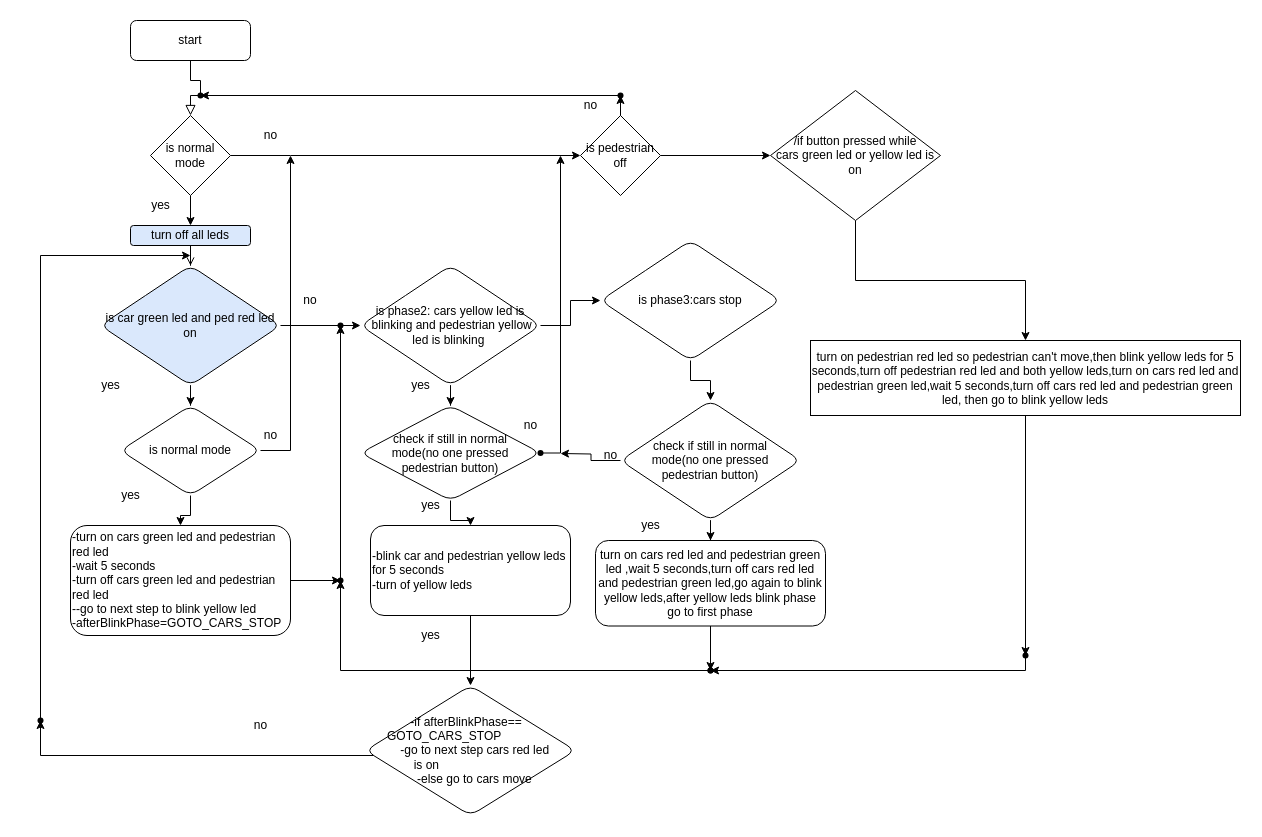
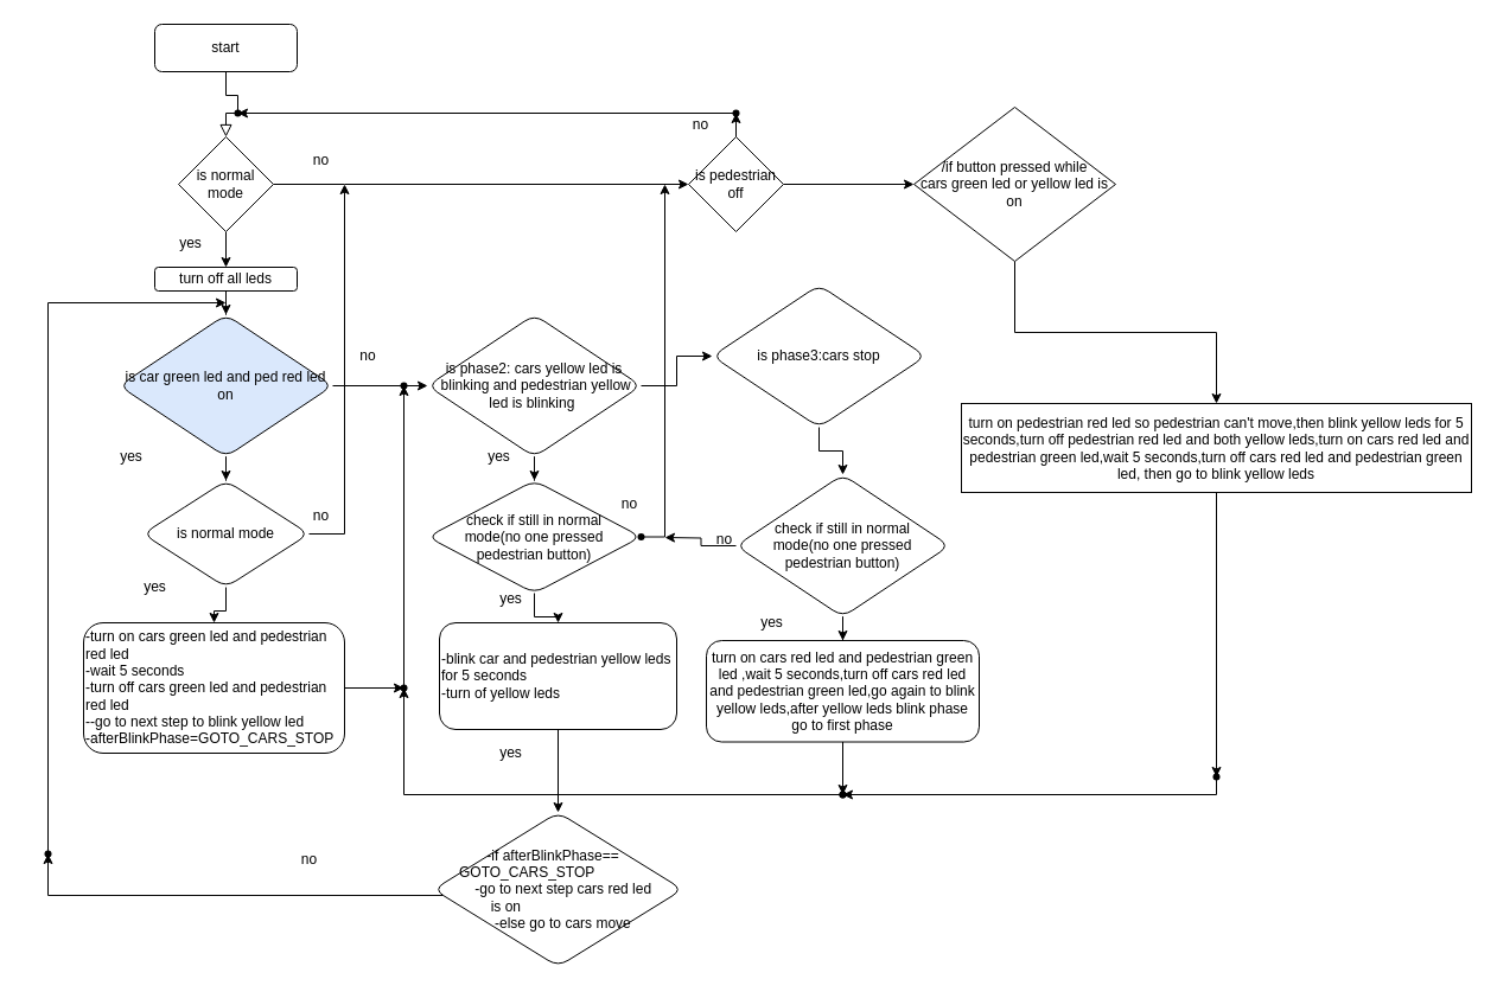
  <mxCell id="0" />
  <mxCell id="1" parent="0" />
  <mxCell id="2" value="" style="rounded=0;html=1;jettySize=auto;orthogonalLoop=1;fontSize=11;endArrow=block;endFill=0;endSize=8;strokeWidth=1;shadow=0;labelBackgroundColor=none;edgeStyle=orthogonalEdgeStyle;entryX=0.5;entryY=0;entryDx=0;entryDy=0;startArrow=none;" parent="1" source="60" edge="1"><mxGeometry relative="1" as="geometry"><mxPoint x="190" y="115" as="targetPoint" /><Array as="points" /></mxGeometry></mxCell>
  <mxCell id="3" value="start" style="rounded=1;whiteSpace=wrap;html=1;fontSize=12;glass=0;strokeWidth=1;shadow=0;" parent="1" vertex="1"><mxGeometry x="130" y="20" width="120" height="40" as="geometry" /></mxCell>
  <mxCell id="4" value="" style="edgeStyle=orthogonalEdgeStyle;rounded=0;orthogonalLoop=1;jettySize=auto;html=1;" edge="1" parent="1" source="6" target="8"><mxGeometry relative="1" as="geometry" /></mxCell>
  <mxCell id="5" value="" style="edgeStyle=orthogonalEdgeStyle;rounded=0;orthogonalLoop=1;jettySize=auto;html=1;" edge="1" parent="1" source="6" target="40"><mxGeometry relative="1" as="geometry"><Array as="points"><mxPoint x="290" y="155" /><mxPoint x="290" y="155" /></Array></mxGeometry></mxCell>
  <mxCell id="6" value="is normal mode" style="rhombus;whiteSpace=wrap;html=1;" vertex="1" parent="1"><mxGeometry x="150" y="115" width="80" height="80" as="geometry" /></mxCell>
- <mxCell id="7" value="" style="edgeStyle=orthogonalEdgeStyle;rounded=0;orthogonalLoop=1;jettySize=auto;html=1;endArrow=open;" edge="1" parent="1" source="8" target="11"><mxGeometry relative="1" as="geometry" /></mxCell>
- <mxCell id="8" value="turn off all leds" style="rounded=1;whiteSpace=wrap;html=1;fillColor=#dae8fc;" vertex="1" parent="1"><mxGeometry x="130" y="225" width="120" height="20" as="geometry" /></mxCell>
+ <mxCell id="7" value="" style="edgeStyle=orthogonalEdgeStyle;rounded=0;orthogonalLoop=1;jettySize=auto;html=1;" edge="1" parent="1" source="8" target="11"><mxGeometry relative="1" as="geometry" /></mxCell>
+ <mxCell id="8" value="turn off all leds" style="rounded=1;whiteSpace=wrap;html=1;" vertex="1" parent="1"><mxGeometry x="130" y="225" width="120" height="20" as="geometry" /></mxCell>
  <mxCell id="9" value="" style="edgeStyle=orthogonalEdgeStyle;rounded=0;orthogonalLoop=1;jettySize=auto;html=1;" edge="1" parent="1" source="11" target="14"><mxGeometry relative="1" as="geometry" /></mxCell>
  <mxCell id="10" value="" style="edgeStyle=orthogonalEdgeStyle;rounded=0;orthogonalLoop=1;jettySize=auto;html=1;" edge="1" parent="1" source="11" target="19"><mxGeometry relative="1" as="geometry" /></mxCell>
  <mxCell id="11" value="is car green led and ped red led on" style="rhombus;whiteSpace=wrap;html=1;rounded=1;fillColor=#dae8fc;" vertex="1" parent="1"><mxGeometry x="100" y="265" width="180" height="120" as="geometry" /></mxCell>
  <mxCell id="12" value="" style="edgeStyle=orthogonalEdgeStyle;rounded=0;orthogonalLoop=1;jettySize=auto;html=1;" edge="1" parent="1" source="14" target="16"><mxGeometry relative="1" as="geometry" /></mxCell>
  <mxCell id="13" value="" style="edgeStyle=orthogonalEdgeStyle;rounded=0;orthogonalLoop=1;jettySize=auto;html=1;" edge="1" parent="1" source="14"><mxGeometry relative="1" as="geometry"><mxPoint x="290" y="155" as="targetPoint" /><Array as="points"><mxPoint x="290" y="450" /><mxPoint x="290" y="155" /></Array></mxGeometry></mxCell>
  <mxCell id="14" value="is normal mode" style="rhombus;whiteSpace=wrap;html=1;rounded=1;" vertex="1" parent="1"><mxGeometry x="120" y="405" width="140" height="90" as="geometry" /></mxCell>
  <mxCell id="15" value="" style="edgeStyle=orthogonalEdgeStyle;rounded=0;orthogonalLoop=1;jettySize=auto;html=1;" edge="1" parent="1" source="16" target="21"><mxGeometry relative="1" as="geometry" /></mxCell>
  <mxCell id="16" value="-turn on cars green led and pedestrian red led&lt;br&gt;-wait 5 seconds&lt;br&gt;-turn off cars green led and pedestrian red led&lt;br&gt;--go to next step to blink yellow led&lt;br&gt;-afterBlinkPhase=GOTO_CARS_STOP" style="whiteSpace=wrap;html=1;rounded=1;align=left;" vertex="1" parent="1"><mxGeometry x="70" y="525" width="220" height="110" as="geometry" /></mxCell>
  <mxCell id="17" value="" style="edgeStyle=orthogonalEdgeStyle;rounded=0;orthogonalLoop=1;jettySize=auto;html=1;" edge="1" parent="1" source="19" target="24"><mxGeometry relative="1" as="geometry" /></mxCell>
  <mxCell id="18" value="" style="edgeStyle=orthogonalEdgeStyle;rounded=0;orthogonalLoop=1;jettySize=auto;html=1;" edge="1" parent="1" source="19" target="44"><mxGeometry relative="1" as="geometry" /></mxCell>
  <mxCell id="19" value="is phase2: cars yellow led is&lt;br&gt;&amp;nbsp;blinking and pedestrian yellow led is blinking&amp;nbsp;" style="rhombus;whiteSpace=wrap;html=1;rounded=1;" vertex="1" parent="1"><mxGeometry x="360" y="265" width="180" height="120" as="geometry" /></mxCell>
  <mxCell id="20" value="" style="edgeStyle=orthogonalEdgeStyle;rounded=0;orthogonalLoop=1;jettySize=auto;html=1;" edge="1" parent="1" source="21" target="22"><mxGeometry relative="1" as="geometry" /></mxCell>
  <mxCell id="21" value="" style="shape=waypoint;sketch=0;size=6;pointerEvents=1;points=[];fillColor=default;resizable=0;rotatable=0;perimeter=centerPerimeter;snapToPoint=1;align=left;rounded=1;" vertex="1" parent="1"><mxGeometry x="320" y="560" width="40" height="40" as="geometry" /></mxCell>
  <mxCell id="22" value="" style="shape=waypoint;sketch=0;size=6;pointerEvents=1;points=[];fillColor=default;resizable=0;rotatable=0;perimeter=centerPerimeter;snapToPoint=1;align=left;rounded=1;" vertex="1" parent="1"><mxGeometry x="320" y="305" width="40" height="40" as="geometry" /></mxCell>
  <mxCell id="23" value="" style="edgeStyle=orthogonalEdgeStyle;rounded=0;orthogonalLoop=1;jettySize=auto;html=1;" edge="1" parent="1" source="24" target="26"><mxGeometry relative="1" as="geometry" /></mxCell>
  <mxCell id="24" value="check if still in normal &lt;br&gt;mode(no one pressed &lt;br&gt;pedestrian button)" style="rhombus;whiteSpace=wrap;html=1;rounded=1;" vertex="1" parent="1"><mxGeometry x="360" y="405" width="180" height="95" as="geometry" /></mxCell>
  <mxCell id="25" value="" style="edgeStyle=orthogonalEdgeStyle;rounded=0;orthogonalLoop=1;jettySize=auto;html=1;" edge="1" parent="1" source="26" target="28"><mxGeometry relative="1" as="geometry" /></mxCell>
  <mxCell id="26" value="-blink car and pedestrian yellow leds for 5 seconds&lt;br&gt;-turn of yellow leds&lt;br&gt;" style="whiteSpace=wrap;html=1;rounded=1;align=left;" vertex="1" parent="1"><mxGeometry x="370" y="525" width="200" height="90" as="geometry" /></mxCell>
  <mxCell id="27" value="" style="edgeStyle=orthogonalEdgeStyle;rounded=0;orthogonalLoop=1;jettySize=auto;html=1;" edge="1" parent="1" source="28" target="30"><mxGeometry relative="1" as="geometry"><mxPoint x="90" y="745" as="targetPoint" /><Array as="points"><mxPoint x="40" y="755" /></Array></mxGeometry></mxCell>
  <mxCell id="28" value="&amp;nbsp; &amp;nbsp; &amp;nbsp; &amp;nbsp; &amp;nbsp; &amp;nbsp; &amp;nbsp;-if&amp;nbsp;afterBlinkPhase==&lt;br&gt;&amp;nbsp; &amp;nbsp; &amp;nbsp; GOTO_CARS_STOP&lt;br&gt;&amp;nbsp; &amp;nbsp; &amp;nbsp; &amp;nbsp; &amp;nbsp; -go to next step cars red led &lt;br&gt;&amp;nbsp; &amp;nbsp; &amp;nbsp; &amp;nbsp; &amp;nbsp; &amp;nbsp; &amp;nbsp; is on&lt;br&gt;&amp;nbsp; &amp;nbsp; &amp;nbsp; &amp;nbsp; &amp;nbsp; &amp;nbsp; &amp;nbsp; &amp;nbsp;-else go to cars move" style="rhombus;whiteSpace=wrap;html=1;align=left;rounded=1;" vertex="1" parent="1"><mxGeometry x="365" y="685" width="210" height="130" as="geometry" /></mxCell>
  <mxCell id="29" value="" style="edgeStyle=orthogonalEdgeStyle;rounded=0;orthogonalLoop=1;jettySize=auto;html=1;" edge="1" parent="1" source="30"><mxGeometry relative="1" as="geometry"><mxPoint x="190" y="255" as="targetPoint" /><Array as="points"><mxPoint x="40" y="255" /></Array></mxGeometry></mxCell>
  <mxCell id="30" value="" style="shape=waypoint;sketch=0;size=6;pointerEvents=1;points=[];fillColor=default;resizable=0;rotatable=0;perimeter=centerPerimeter;snapToPoint=1;align=left;rounded=1;" vertex="1" parent="1"><mxGeometry x="20" y="700" width="40" height="40" as="geometry" /></mxCell>
  <mxCell id="31" value="yes" style="text;html=1;align=center;verticalAlign=middle;resizable=0;points=[];autosize=1;strokeColor=none;fillColor=none;" vertex="1" parent="1"><mxGeometry x="90" y="370" width="40" height="30" as="geometry" /></mxCell>
  <mxCell id="32" value="no" style="text;html=1;strokeColor=none;fillColor=none;align=center;verticalAlign=middle;whiteSpace=wrap;rounded=0;" vertex="1" parent="1"><mxGeometry x="280" y="285" width="60" height="30" as="geometry" /></mxCell>
  <mxCell id="33" value="yes" style="text;html=1;align=center;verticalAlign=middle;resizable=0;points=[];autosize=1;strokeColor=none;fillColor=none;" vertex="1" parent="1"><mxGeometry x="110" y="480" width="40" height="30" as="geometry" /></mxCell>
  <mxCell id="34" value="yes" style="text;html=1;align=center;verticalAlign=middle;resizable=0;points=[];autosize=1;strokeColor=none;fillColor=none;" vertex="1" parent="1"><mxGeometry x="400" y="370" width="40" height="30" as="geometry" /></mxCell>
  <mxCell id="35" value="yes" style="text;html=1;align=center;verticalAlign=middle;resizable=0;points=[];autosize=1;strokeColor=none;fillColor=none;" vertex="1" parent="1"><mxGeometry x="410" y="490" width="40" height="30" as="geometry" /></mxCell>
  <mxCell id="36" value="yes" style="text;html=1;align=center;verticalAlign=middle;resizable=0;points=[];autosize=1;strokeColor=none;fillColor=none;" vertex="1" parent="1"><mxGeometry x="410" y="620" width="40" height="30" as="geometry" /></mxCell>
  <mxCell id="37" value="no" style="text;html=1;align=center;verticalAlign=middle;resizable=0;points=[];autosize=1;strokeColor=none;fillColor=none;" vertex="1" parent="1"><mxGeometry x="240" y="710" width="40" height="30" as="geometry" /></mxCell>
  <mxCell id="38" value="" style="edgeStyle=orthogonalEdgeStyle;rounded=0;orthogonalLoop=1;jettySize=auto;html=1;" edge="1" parent="1" source="40" target="59"><mxGeometry relative="1" as="geometry" /></mxCell>
  <mxCell id="39" value="" style="edgeStyle=orthogonalEdgeStyle;rounded=0;orthogonalLoop=1;jettySize=auto;html=1;" edge="1" parent="1" source="40" target="64"><mxGeometry relative="1" as="geometry" /></mxCell>
  <mxCell id="40" value="is pedestrian off" style="rhombus;whiteSpace=wrap;html=1;" vertex="1" parent="1"><mxGeometry x="580" y="115" width="80" height="80" as="geometry" /></mxCell>
  <mxCell id="41" value="yes" style="text;html=1;align=center;verticalAlign=middle;resizable=0;points=[];autosize=1;strokeColor=none;fillColor=none;" vertex="1" parent="1"><mxGeometry x="140" y="190" width="40" height="30" as="geometry" /></mxCell>
  <mxCell id="42" value="no" style="text;html=1;align=center;verticalAlign=middle;resizable=0;points=[];autosize=1;strokeColor=none;fillColor=none;" vertex="1" parent="1"><mxGeometry x="250" y="120" width="40" height="30" as="geometry" /></mxCell>
  <mxCell id="43" value="" style="edgeStyle=orthogonalEdgeStyle;rounded=0;orthogonalLoop=1;jettySize=auto;html=1;" edge="1" parent="1" source="44" target="51"><mxGeometry relative="1" as="geometry" /></mxCell>
  <mxCell id="44" value="is phase3:cars stop" style="rhombus;whiteSpace=wrap;html=1;rounded=1;" vertex="1" parent="1"><mxGeometry x="600" y="240" width="180" height="120" as="geometry" /></mxCell>
  <mxCell id="45" value="no" style="text;html=1;align=center;verticalAlign=middle;resizable=0;points=[];autosize=1;strokeColor=none;fillColor=none;" vertex="1" parent="1"><mxGeometry x="250" y="420" width="40" height="30" as="geometry" /></mxCell>
  <mxCell id="46" value="" style="edgeStyle=orthogonalEdgeStyle;rounded=0;orthogonalLoop=1;jettySize=auto;html=1;" edge="1" parent="1" source="47"><mxGeometry relative="1" as="geometry"><mxPoint x="560" y="155" as="targetPoint" /><Array as="points"><mxPoint x="560" y="453" /><mxPoint x="560" y="155" /></Array></mxGeometry></mxCell>
  <mxCell id="47" value="" style="shape=waypoint;sketch=0;size=6;pointerEvents=1;points=[];fillColor=default;resizable=0;rotatable=0;perimeter=centerPerimeter;snapToPoint=1;rounded=1;" vertex="1" parent="1"><mxGeometry x="520" y="432.5" width="40" height="40" as="geometry" /></mxCell>
  <mxCell id="48" value="no" style="text;html=1;align=center;verticalAlign=middle;resizable=0;points=[];autosize=1;strokeColor=none;fillColor=none;" vertex="1" parent="1"><mxGeometry x="510" y="410" width="40" height="30" as="geometry" /></mxCell>
  <mxCell id="49" value="" style="edgeStyle=orthogonalEdgeStyle;rounded=0;orthogonalLoop=1;jettySize=auto;html=1;" edge="1" parent="1" source="51" target="53"><mxGeometry relative="1" as="geometry" /></mxCell>
  <mxCell id="50" value="" style="edgeStyle=orthogonalEdgeStyle;rounded=0;orthogonalLoop=1;jettySize=auto;html=1;" edge="1" parent="1" source="51"><mxGeometry relative="1" as="geometry"><mxPoint x="560" y="453" as="targetPoint" /></mxGeometry></mxCell>
  <mxCell id="51" value="check if still in normal&lt;br&gt;mode(no one pressed&lt;br&gt;pedestrian button)" style="rhombus;whiteSpace=wrap;html=1;rounded=1;" vertex="1" parent="1"><mxGeometry x="620" y="400" width="180" height="120" as="geometry" /></mxCell>
  <mxCell id="52" value="" style="edgeStyle=orthogonalEdgeStyle;rounded=0;orthogonalLoop=1;jettySize=auto;html=1;" edge="1" parent="1" source="53" target="56"><mxGeometry relative="1" as="geometry" /></mxCell>
  <mxCell id="53" value="turn on cars red led and pedestrian green led ,wait 5 seconds,turn off cars red led and pedestrian green led,go again to blink yellow leds,after yellow leds blink phase go to first phase" style="whiteSpace=wrap;html=1;rounded=1;" vertex="1" parent="1"><mxGeometry x="595" y="540" width="230" height="85.5" as="geometry" /></mxCell>
  <mxCell id="54" value="yes&lt;br&gt;" style="text;html=1;align=center;verticalAlign=middle;resizable=0;points=[];autosize=1;strokeColor=none;fillColor=none;" vertex="1" parent="1"><mxGeometry x="630" y="510" width="40" height="30" as="geometry" /></mxCell>
  <mxCell id="55" value="" style="edgeStyle=orthogonalEdgeStyle;rounded=0;orthogonalLoop=1;jettySize=auto;html=1;" edge="1" parent="1" source="56" target="21"><mxGeometry relative="1" as="geometry" /></mxCell>
  <mxCell id="56" value="" style="shape=waypoint;sketch=0;size=6;pointerEvents=1;points=[];fillColor=default;resizable=0;rotatable=0;perimeter=centerPerimeter;snapToPoint=1;rounded=1;" vertex="1" parent="1"><mxGeometry x="690" y="650" width="40" height="40" as="geometry" /></mxCell>
  <mxCell id="57" value="no" style="text;html=1;align=center;verticalAlign=middle;resizable=0;points=[];autosize=1;strokeColor=none;fillColor=none;" vertex="1" parent="1"><mxGeometry x="590" y="440" width="40" height="30" as="geometry" /></mxCell>
  <mxCell id="58" value="" style="edgeStyle=orthogonalEdgeStyle;rounded=0;orthogonalLoop=1;jettySize=auto;html=1;" edge="1" parent="1" source="59" target="60"><mxGeometry relative="1" as="geometry"><Array as="points"><mxPoint x="620" y="95" /></Array></mxGeometry></mxCell>
  <mxCell id="59" value="" style="shape=waypoint;sketch=0;size=6;pointerEvents=1;points=[];fillColor=default;resizable=0;rotatable=0;perimeter=centerPerimeter;snapToPoint=1;" vertex="1" parent="1"><mxGeometry x="600" y="75" width="40" height="40" as="geometry" /></mxCell>
  <mxCell id="60" value="" style="shape=waypoint;sketch=0;size=6;pointerEvents=1;points=[];fillColor=default;resizable=0;rotatable=0;perimeter=centerPerimeter;snapToPoint=1;" vertex="1" parent="1"><mxGeometry x="180" y="75" width="40" height="40" as="geometry" /></mxCell>
  <mxCell id="61" value="" style="rounded=0;html=1;jettySize=auto;orthogonalLoop=1;fontSize=11;endArrow=none;endFill=0;endSize=8;strokeWidth=1;shadow=0;labelBackgroundColor=none;edgeStyle=orthogonalEdgeStyle;entryDx=0;entryDy=0;" edge="1" parent="1" source="3" target="60"><mxGeometry relative="1" as="geometry"><mxPoint x="190" y="75" as="sourcePoint" /><mxPoint x="190" y="115" as="targetPoint" /><Array as="points" /></mxGeometry></mxCell>
  <mxCell id="62" value="no" style="text;html=1;align=center;verticalAlign=middle;resizable=0;points=[];autosize=1;strokeColor=none;fillColor=none;" vertex="1" parent="1"><mxGeometry x="570" y="90" width="40" height="30" as="geometry" /></mxCell>
  <mxCell id="63" value="" style="edgeStyle=orthogonalEdgeStyle;rounded=0;orthogonalLoop=1;jettySize=auto;html=1;" edge="1" parent="1" source="64" target="66"><mxGeometry relative="1" as="geometry" /></mxCell>
  <mxCell id="64" value="/if button pressed while &lt;br&gt;cars green led or yellow led is on" style="rhombus;whiteSpace=wrap;html=1;" vertex="1" parent="1"><mxGeometry x="770" y="90" width="170" height="130" as="geometry" /></mxCell>
  <mxCell id="65" value="" style="edgeStyle=orthogonalEdgeStyle;rounded=0;orthogonalLoop=1;jettySize=auto;html=1;" edge="1" parent="1" source="66" target="68"><mxGeometry relative="1" as="geometry" /></mxCell>
  <mxCell id="66" value="turn on pedestrian red led so pedestrian can't move,then blink yellow leds for 5 seconds,turn off pedestrian red led and both yellow leds,turn on cars red led and pedestrian green led,wait 5 seconds,turn off cars red led and pedestrian green led, then go to blink yellow leds" style="whiteSpace=wrap;html=1;" vertex="1" parent="1"><mxGeometry x="810" y="340" width="430" height="75" as="geometry" /></mxCell>
  <mxCell id="67" value="" style="edgeStyle=orthogonalEdgeStyle;rounded=0;orthogonalLoop=1;jettySize=auto;html=1;" edge="1" parent="1" source="68" target="69"><mxGeometry relative="1" as="geometry"><Array as="points"><mxPoint x="1025" y="670" /></Array></mxGeometry></mxCell>
  <mxCell id="68" value="" style="shape=waypoint;sketch=0;size=6;pointerEvents=1;points=[];fillColor=default;resizable=0;rotatable=0;perimeter=centerPerimeter;snapToPoint=1;" vertex="1" parent="1"><mxGeometry x="1005" y="635" width="40" height="40" as="geometry" /></mxCell>
  <mxCell id="69" value="" style="shape=waypoint;sketch=0;size=6;pointerEvents=1;points=[];fillColor=default;resizable=0;rotatable=0;perimeter=centerPerimeter;snapToPoint=1;" vertex="1" parent="1"><mxGeometry x="690" y="650" width="40" height="40" as="geometry" /></mxCell>
